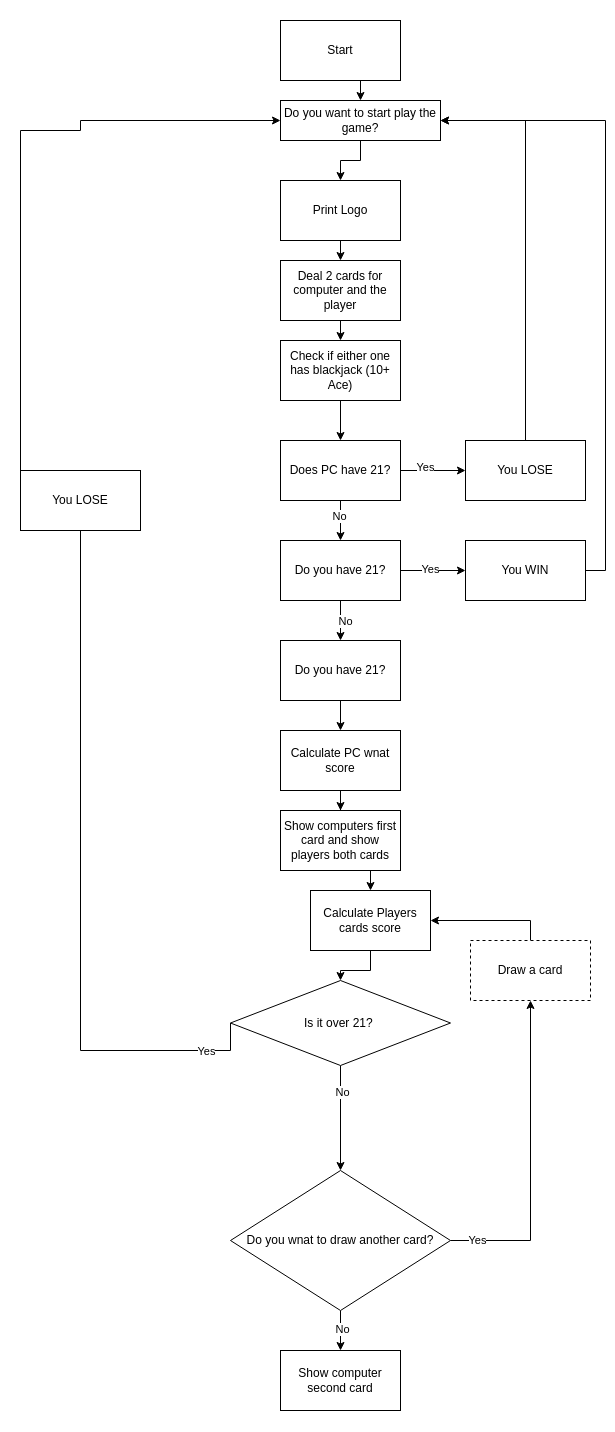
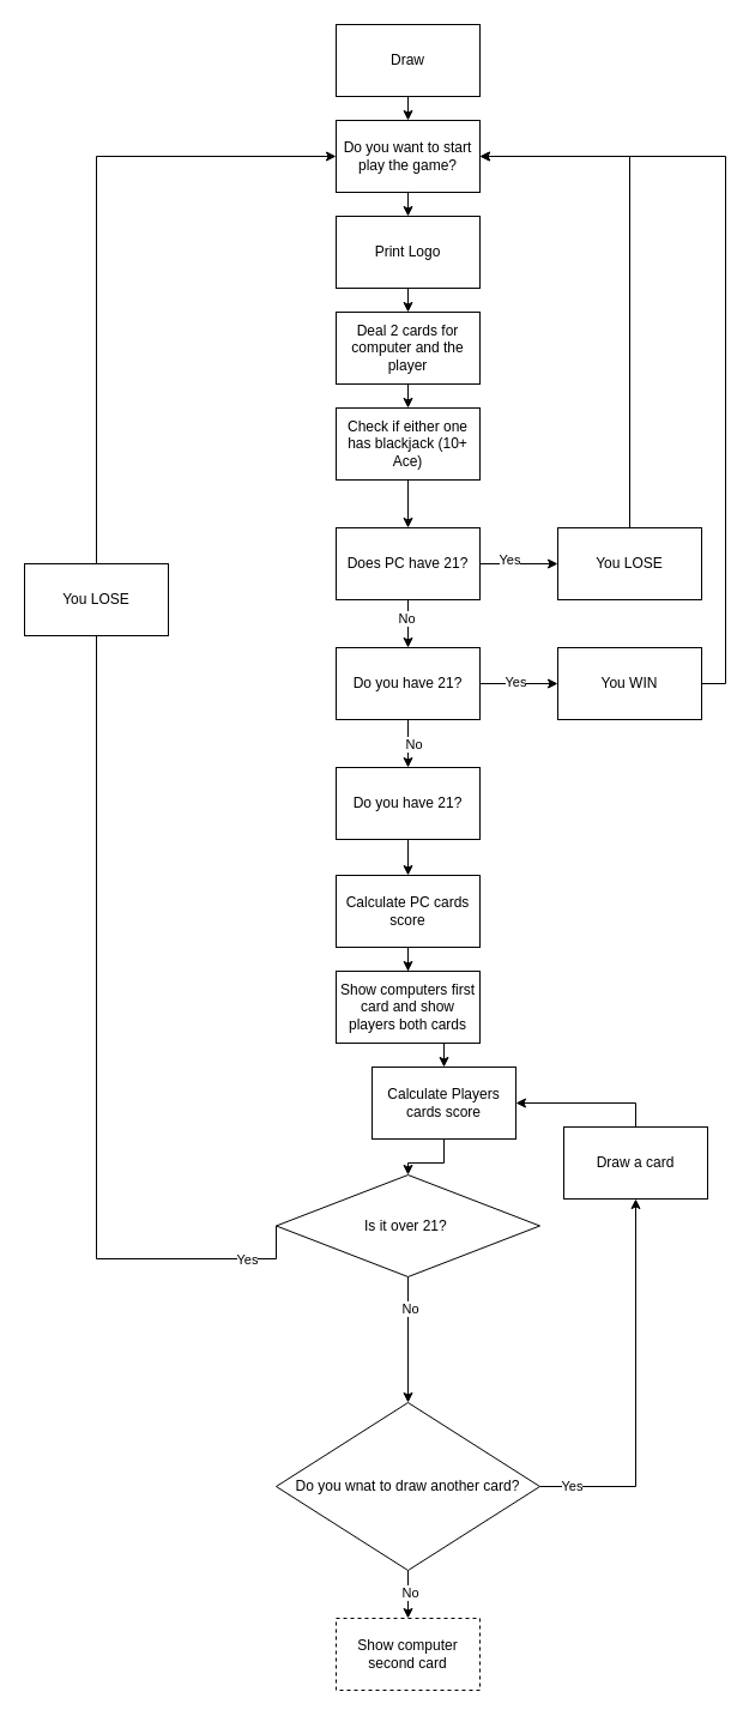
  <mxCell id="0" />
  <mxCell id="1" parent="0" />
  <mxCell id="2" style="edgeStyle=orthogonalEdgeStyle;rounded=0;orthogonalLoop=1;jettySize=auto;html=1;exitX=0.5;exitY=1;exitDx=0;exitDy=0;entryX=0.5;entryY=0;entryDx=0;entryDy=0;" parent="1" source="3" target="5" edge="1"><mxGeometry relative="1" as="geometry" /></mxCell>
- <mxCell id="3" value="Start" style="rounded=0;whiteSpace=wrap;html=1;" parent="1" vertex="1"><mxGeometry x="280" y="20" width="120" height="60" as="geometry" /></mxCell>
+ <mxCell id="3" value="Draw" style="rounded=0;whiteSpace=wrap;html=1;" parent="1" vertex="1"><mxGeometry x="280" y="20" width="120" height="60" as="geometry" /></mxCell>
  <mxCell id="4" style="edgeStyle=orthogonalEdgeStyle;rounded=0;orthogonalLoop=1;jettySize=auto;html=1;exitX=0.5;exitY=1;exitDx=0;exitDy=0;entryX=0.5;entryY=0;entryDx=0;entryDy=0;" parent="1" source="5" target="9" edge="1"><mxGeometry relative="1" as="geometry" /></mxCell>
- <mxCell id="5" value="Do you want to start play the game?&lt;br&gt;" style="rounded=0;whiteSpace=wrap;html=1;" parent="1" vertex="1"><mxGeometry x="280" y="100" width="160" height="40" as="geometry" /></mxCell>
+ <mxCell id="5" value="Do you want to start play the game?&lt;br&gt;" style="rounded=0;whiteSpace=wrap;html=1;" parent="1" vertex="1"><mxGeometry x="280" y="100" width="120" height="60" as="geometry" /></mxCell>
  <mxCell id="6" style="edgeStyle=orthogonalEdgeStyle;rounded=0;orthogonalLoop=1;jettySize=auto;html=1;exitX=0.5;exitY=1;exitDx=0;exitDy=0;entryX=0.5;entryY=0;entryDx=0;entryDy=0;" parent="1" source="7" target="11" edge="1"><mxGeometry relative="1" as="geometry" /></mxCell>
  <mxCell id="7" value="Deal 2 cards for computer and the player" style="rounded=0;whiteSpace=wrap;html=1;" parent="1" vertex="1"><mxGeometry x="280" y="260" width="120" height="60" as="geometry" /></mxCell>
  <mxCell id="8" style="edgeStyle=orthogonalEdgeStyle;rounded=0;orthogonalLoop=1;jettySize=auto;html=1;exitX=0.5;exitY=1;exitDx=0;exitDy=0;entryX=0.5;entryY=0;entryDx=0;entryDy=0;" parent="1" source="9" target="7" edge="1"><mxGeometry relative="1" as="geometry" /></mxCell>
  <mxCell id="9" value="Print Logo" style="rounded=0;whiteSpace=wrap;html=1;" parent="1" vertex="1"><mxGeometry x="280" y="180" width="120" height="60" as="geometry" /></mxCell>
  <mxCell id="10" style="edgeStyle=orthogonalEdgeStyle;rounded=0;orthogonalLoop=1;jettySize=auto;html=1;exitX=0.5;exitY=1;exitDx=0;exitDy=0;entryX=0.5;entryY=0;entryDx=0;entryDy=0;" parent="1" source="11" target="16" edge="1"><mxGeometry relative="1" as="geometry" /></mxCell>
  <mxCell id="11" value="Check if either one has blackjack (10+ Ace)" style="rounded=0;whiteSpace=wrap;html=1;" parent="1" vertex="1"><mxGeometry x="280" y="340" width="120" height="60" as="geometry" /></mxCell>
  <mxCell id="12" style="edgeStyle=orthogonalEdgeStyle;rounded=0;orthogonalLoop=1;jettySize=auto;html=1;exitX=1;exitY=0.5;exitDx=0;exitDy=0;entryX=0;entryY=0.5;entryDx=0;entryDy=0;" parent="1" source="16" target="18" edge="1"><mxGeometry relative="1" as="geometry" /></mxCell>
  <mxCell id="13" value="Yes" style="edgeLabel;html=1;align=center;verticalAlign=middle;resizable=0;points=[];" parent="12" vertex="1" connectable="0"><mxGeometry x="-0.262" y="4" relative="1" as="geometry"><mxPoint as="offset" /></mxGeometry></mxCell>
  <mxCell id="14" style="edgeStyle=orthogonalEdgeStyle;rounded=0;orthogonalLoop=1;jettySize=auto;html=1;exitX=0.5;exitY=1;exitDx=0;exitDy=0;entryX=0.5;entryY=0;entryDx=0;entryDy=0;" parent="1" source="16" target="23" edge="1"><mxGeometry relative="1" as="geometry" /></mxCell>
  <mxCell id="15" value="No" style="edgeLabel;html=1;align=center;verticalAlign=middle;resizable=0;points=[];" parent="14" vertex="1" connectable="0"><mxGeometry x="-0.25" y="-2" relative="1" as="geometry"><mxPoint as="offset" /></mxGeometry></mxCell>
  <mxCell id="16" value="Does PC have 21?" style="rounded=0;whiteSpace=wrap;html=1;" parent="1" vertex="1"><mxGeometry x="280" y="440" width="120" height="60" as="geometry" /></mxCell>
  <mxCell id="17" style="edgeStyle=orthogonalEdgeStyle;rounded=0;orthogonalLoop=1;jettySize=auto;html=1;exitX=0.5;exitY=0;exitDx=0;exitDy=0;entryX=1;entryY=0.5;entryDx=0;entryDy=0;" parent="1" source="18" target="5" edge="1"><mxGeometry relative="1" as="geometry" /></mxCell>
  <mxCell id="18" value="You LOSE" style="rounded=0;whiteSpace=wrap;html=1;" parent="1" vertex="1"><mxGeometry x="465" y="440" width="120" height="60" as="geometry" /></mxCell>
  <mxCell id="19" style="edgeStyle=orthogonalEdgeStyle;rounded=0;orthogonalLoop=1;jettySize=auto;html=1;exitX=1;exitY=0.5;exitDx=0;exitDy=0;entryX=0;entryY=0.5;entryDx=0;entryDy=0;" parent="1" source="23" target="25" edge="1"><mxGeometry relative="1" as="geometry" /></mxCell>
  <mxCell id="20" value="Yes" style="edgeLabel;html=1;align=center;verticalAlign=middle;resizable=0;points=[];" parent="19" vertex="1" connectable="0"><mxGeometry x="-0.108" y="2" relative="1" as="geometry"><mxPoint as="offset" /></mxGeometry></mxCell>
  <mxCell id="21" style="edgeStyle=orthogonalEdgeStyle;rounded=0;orthogonalLoop=1;jettySize=auto;html=1;exitX=0.5;exitY=1;exitDx=0;exitDy=0;entryX=0.5;entryY=0;entryDx=0;entryDy=0;" parent="1" source="23" target="27" edge="1"><mxGeometry relative="1" as="geometry" /></mxCell>
  <mxCell id="22" value="No&lt;br&gt;" style="edgeLabel;html=1;align=center;verticalAlign=middle;resizable=0;points=[];" parent="21" vertex="1" connectable="0"><mxGeometry y="4" relative="1" as="geometry"><mxPoint as="offset" /></mxGeometry></mxCell>
  <mxCell id="23" value="Do you have 21?" style="rounded=0;whiteSpace=wrap;html=1;" parent="1" vertex="1"><mxGeometry x="280" y="540" width="120" height="60" as="geometry" /></mxCell>
  <mxCell id="24" style="edgeStyle=orthogonalEdgeStyle;rounded=0;orthogonalLoop=1;jettySize=auto;html=1;exitX=1;exitY=0.5;exitDx=0;exitDy=0;entryX=1;entryY=0.5;entryDx=0;entryDy=0;" parent="1" source="25" target="5" edge="1"><mxGeometry relative="1" as="geometry" /></mxCell>
  <mxCell id="25" value="You WIN" style="rounded=0;whiteSpace=wrap;html=1;" parent="1" vertex="1"><mxGeometry x="465" y="540" width="120" height="60" as="geometry" /></mxCell>
  <mxCell id="26" style="edgeStyle=orthogonalEdgeStyle;rounded=0;orthogonalLoop=1;jettySize=auto;html=1;exitX=0.5;exitY=1;exitDx=0;exitDy=0;entryX=0.5;entryY=0;entryDx=0;entryDy=0;" parent="1" source="27" target="29" edge="1"><mxGeometry relative="1" as="geometry" /></mxCell>
  <mxCell id="27" value="Do you have 21?" style="rounded=0;whiteSpace=wrap;html=1;" parent="1" vertex="1"><mxGeometry x="280" y="640" width="120" height="60" as="geometry" /></mxCell>
  <mxCell id="28" style="edgeStyle=orthogonalEdgeStyle;rounded=0;orthogonalLoop=1;jettySize=auto;html=1;exitX=0.5;exitY=1;exitDx=0;exitDy=0;" edge="1" parent="1" source="29" target="31"><mxGeometry relative="1" as="geometry" /></mxCell>
- <mxCell id="29" value="Calculate PC wnat score" style="rounded=0;whiteSpace=wrap;html=1;" parent="1" vertex="1"><mxGeometry x="280" y="730" width="120" height="60" as="geometry" /></mxCell>
+ <mxCell id="29" value="Calculate PC cards score" style="rounded=0;whiteSpace=wrap;html=1;" parent="1" vertex="1"><mxGeometry x="280" y="730" width="120" height="60" as="geometry" /></mxCell>
  <mxCell id="30" style="edgeStyle=orthogonalEdgeStyle;rounded=0;orthogonalLoop=1;jettySize=auto;html=1;exitX=0.5;exitY=1;exitDx=0;exitDy=0;entryX=0.5;entryY=0;entryDx=0;entryDy=0;" edge="1" parent="1" source="31" target="33"><mxGeometry relative="1" as="geometry" /></mxCell>
  <mxCell id="31" value="Show computers first card and show players both cards" style="rounded=0;whiteSpace=wrap;html=1;" vertex="1" parent="1"><mxGeometry x="280" y="810" width="120" height="60" as="geometry" /></mxCell>
  <mxCell id="32" style="edgeStyle=orthogonalEdgeStyle;rounded=0;orthogonalLoop=1;jettySize=auto;html=1;exitX=0.5;exitY=1;exitDx=0;exitDy=0;entryX=0.5;entryY=0;entryDx=0;entryDy=0;" edge="1" parent="1" source="33" target="44"><mxGeometry relative="1" as="geometry" /></mxCell>
  <mxCell id="33" value="Calculate Players cards score" style="rounded=0;whiteSpace=wrap;html=1;" vertex="1" parent="1"><mxGeometry x="310" y="890" width="120" height="60" as="geometry" /></mxCell>
  <mxCell id="34" style="edgeStyle=orthogonalEdgeStyle;rounded=0;orthogonalLoop=1;jettySize=auto;html=1;entryX=0.5;entryY=1;entryDx=0;entryDy=0;" edge="1" parent="1" source="38" target="40"><mxGeometry relative="1" as="geometry"><Array as="points"><mxPoint x="530" y="1240" /></Array></mxGeometry></mxCell>
  <mxCell id="35" value="Yes" style="edgeLabel;html=1;align=center;verticalAlign=middle;resizable=0;points=[];" vertex="1" connectable="0" parent="34"><mxGeometry x="-0.836" y="1" relative="1" as="geometry"><mxPoint as="offset" /></mxGeometry></mxCell>
  <mxCell id="36" style="edgeStyle=orthogonalEdgeStyle;rounded=0;orthogonalLoop=1;jettySize=auto;html=1;exitX=0.5;exitY=1;exitDx=0;exitDy=0;entryX=0.5;entryY=0;entryDx=0;entryDy=0;" edge="1" parent="1" source="38" target="48"><mxGeometry relative="1" as="geometry" /></mxCell>
  <mxCell id="37" value="No" style="edgeLabel;html=1;align=center;verticalAlign=middle;resizable=0;points=[];" vertex="1" connectable="0" parent="36"><mxGeometry x="-0.1" y="1" relative="1" as="geometry"><mxPoint as="offset" /></mxGeometry></mxCell>
  <mxCell id="38" value="Do you wnat to draw another card?" style="rhombus;whiteSpace=wrap;html=1;rounded=0;" vertex="1" parent="1"><mxGeometry x="230" y="1170" width="220" height="140" as="geometry" /></mxCell>
  <mxCell id="39" style="edgeStyle=orthogonalEdgeStyle;rounded=0;orthogonalLoop=1;jettySize=auto;html=1;exitX=0.5;exitY=0;exitDx=0;exitDy=0;entryX=1;entryY=0.5;entryDx=0;entryDy=0;" edge="1" parent="1" source="40" target="33"><mxGeometry relative="1" as="geometry" /></mxCell>
- <mxCell id="40" value="Draw a card" style="rounded=0;whiteSpace=wrap;html=1;dashed=1;" vertex="1" parent="1"><mxGeometry x="470" y="940" width="120" height="60" as="geometry" /></mxCell>
+ <mxCell id="40" value="Draw a card" style="rounded=0;whiteSpace=wrap;html=1;" vertex="1" parent="1"><mxGeometry x="470" y="940" width="120" height="60" as="geometry" /></mxCell>
  <mxCell id="41" style="edgeStyle=orthogonalEdgeStyle;rounded=0;orthogonalLoop=1;jettySize=auto;html=1;exitX=0.5;exitY=1;exitDx=0;exitDy=0;entryX=0.5;entryY=0;entryDx=0;entryDy=0;" edge="1" parent="1" source="44" target="38"><mxGeometry relative="1" as="geometry" /></mxCell>
  <mxCell id="42" value="No" style="edgeLabel;html=1;align=center;verticalAlign=middle;resizable=0;points=[];" vertex="1" connectable="0" parent="41"><mxGeometry x="-0.5" y="1" relative="1" as="geometry"><mxPoint as="offset" /></mxGeometry></mxCell>
  <mxCell id="43" style="edgeStyle=orthogonalEdgeStyle;rounded=0;orthogonalLoop=1;jettySize=auto;html=1;exitX=0;exitY=0.5;exitDx=0;exitDy=0;entryX=0;entryY=0.5;entryDx=0;entryDy=0;" edge="1" parent="1" source="47" target="5"><mxGeometry relative="1" as="geometry"><Array as="points"><mxPoint x="80" y="130" /></Array></mxGeometry></mxCell>
  <mxCell id="44" value="Is it over 21?&amp;nbsp;" style="rhombus;whiteSpace=wrap;html=1;rounded=0;" vertex="1" parent="1"><mxGeometry x="230" y="980" width="220" height="85" as="geometry" /></mxCell>
  <mxCell id="45" value="" style="edgeStyle=orthogonalEdgeStyle;rounded=0;orthogonalLoop=1;jettySize=auto;html=1;exitX=0;exitY=0.5;exitDx=0;exitDy=0;entryX=0;entryY=0.5;entryDx=0;entryDy=0;" edge="1" parent="1" source="44" target="47"><mxGeometry relative="1" as="geometry"><mxPoint x="230" y="1050" as="sourcePoint" /><mxPoint x="280" y="130" as="targetPoint" /><Array as="points"><mxPoint x="80" y="1050" /></Array></mxGeometry></mxCell>
  <mxCell id="46" value="Yes" style="edgeLabel;html=1;align=center;verticalAlign=middle;resizable=0;points=[];" vertex="1" connectable="0" parent="45"><mxGeometry x="-0.869" relative="1" as="geometry"><mxPoint as="offset" /></mxGeometry></mxCell>
  <mxCell id="47" value="You LOSE" style="rounded=0;whiteSpace=wrap;html=1;" vertex="1" parent="1"><mxGeometry x="20" y="470" width="120" height="60" as="geometry" /></mxCell>
- <mxCell id="48" value="Show computer second card" style="rounded=0;whiteSpace=wrap;html=1;" vertex="1" parent="1"><mxGeometry x="280" y="1350" width="120" height="60" as="geometry" /></mxCell>
+ <mxCell id="48" value="Show computer second card" style="rounded=0;whiteSpace=wrap;html=1;dashed=1;" vertex="1" parent="1"><mxGeometry x="280" y="1350" width="120" height="60" as="geometry" /></mxCell>
